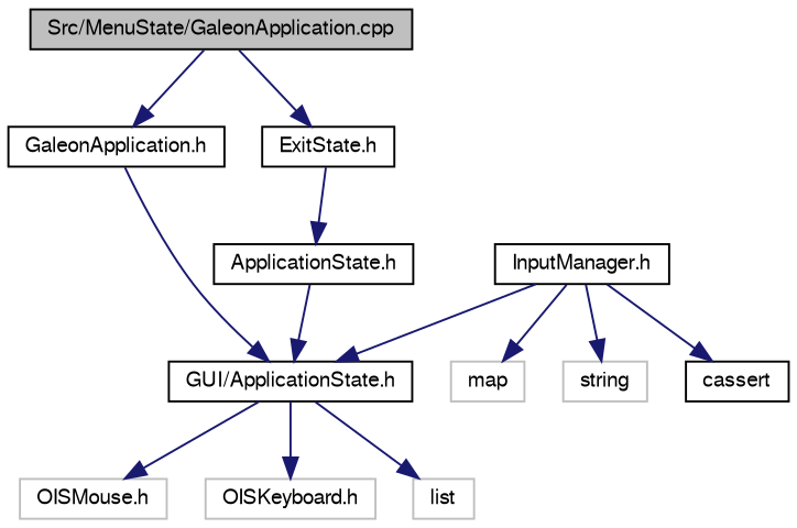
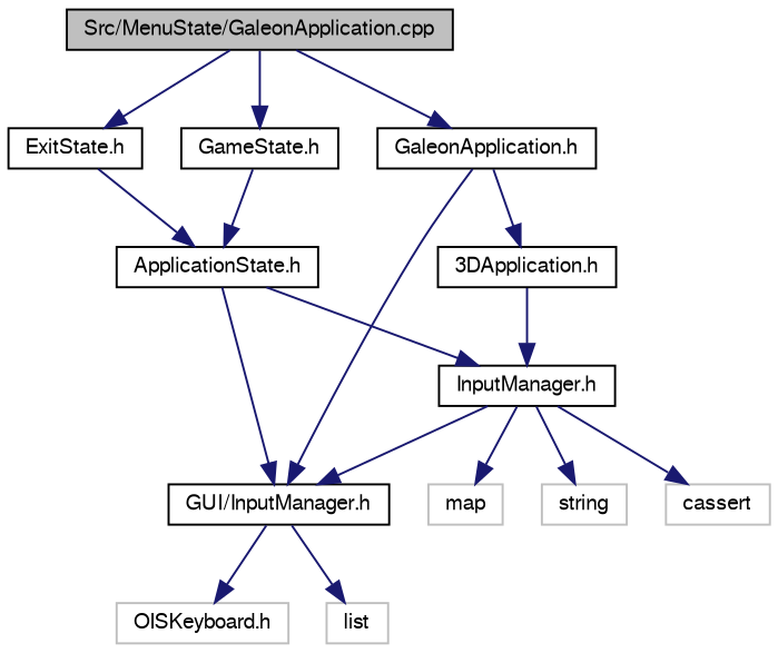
  digraph {
    node [color=black fillcolor=white fontname=FreeSans fontsize=10 shape=record style=filled]
    edge [color=midnightblue fontname=FreeSans fontsize=10 labelfontname=FreeSans labelfontsize=10 style=solid]
    n1 [fillcolor=grey75 fontcolor=black height=0.2 label="Src/MenuState/GaleonApplication.cpp" width=0.4]
    n2 [height=0.2 label="GaleonApplication.h" width=0.4]
    n3 [height=0.2 label="ExitState.h" width=0.4]
-   n6 [height=0.2 label="GUI/ApplicationState.h" width=0.4]
+   n4 [height=0.2 label="GameState.h" width=0.4]
+   n5 [height=0.2 label="3DApplication.h" width=0.4]
+   n6 [height=0.2 label="GUI/InputManager.h" width=0.4]
    n7 [height=0.2 label="ApplicationState.h" width=0.4]
    n8 [height=0.2 label="InputManager.h" width=0.4]
-   n9 [color=grey75 height=0.2 label="OISMouse.h" width=0.4]
    n10 [color=grey75 height=0.2 label="OISKeyboard.h" width=0.4]
    n11 [color=grey75 height=0.2 label=list width=0.4]
    n12 [color=grey75 height=0.2 label=map width=0.4]
    n13 [color=grey75 height=0.2 label=string width=0.4]
-   n14 [height=0.2 label=cassert width=0.4]
+   n14 [color=grey75 height=0.2 label=cassert width=0.4]
    n1 -> n2
    n1 -> n3
+   n1 -> n4
+   n2 -> n5
    n2 -> n6
    n3 -> n7
-   n6 -> n9
+   n4 -> n7
+   n5 -> n8
    n6 -> n10
    n6 -> n11
    n7 -> n6
+   n7 -> n8
    n8 -> n6
    n8 -> n12
    n8 -> n13
    n8 -> n14
  }
